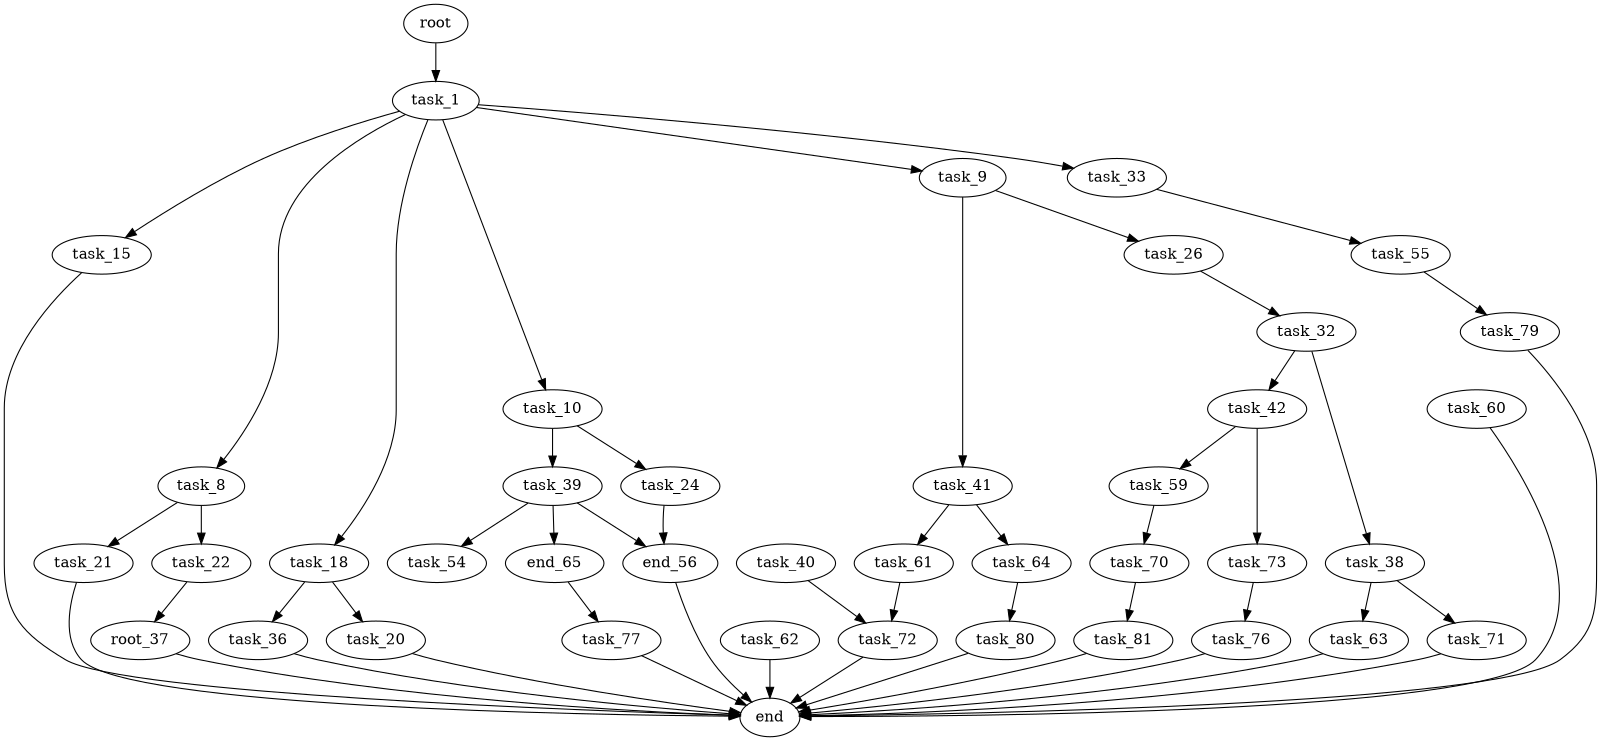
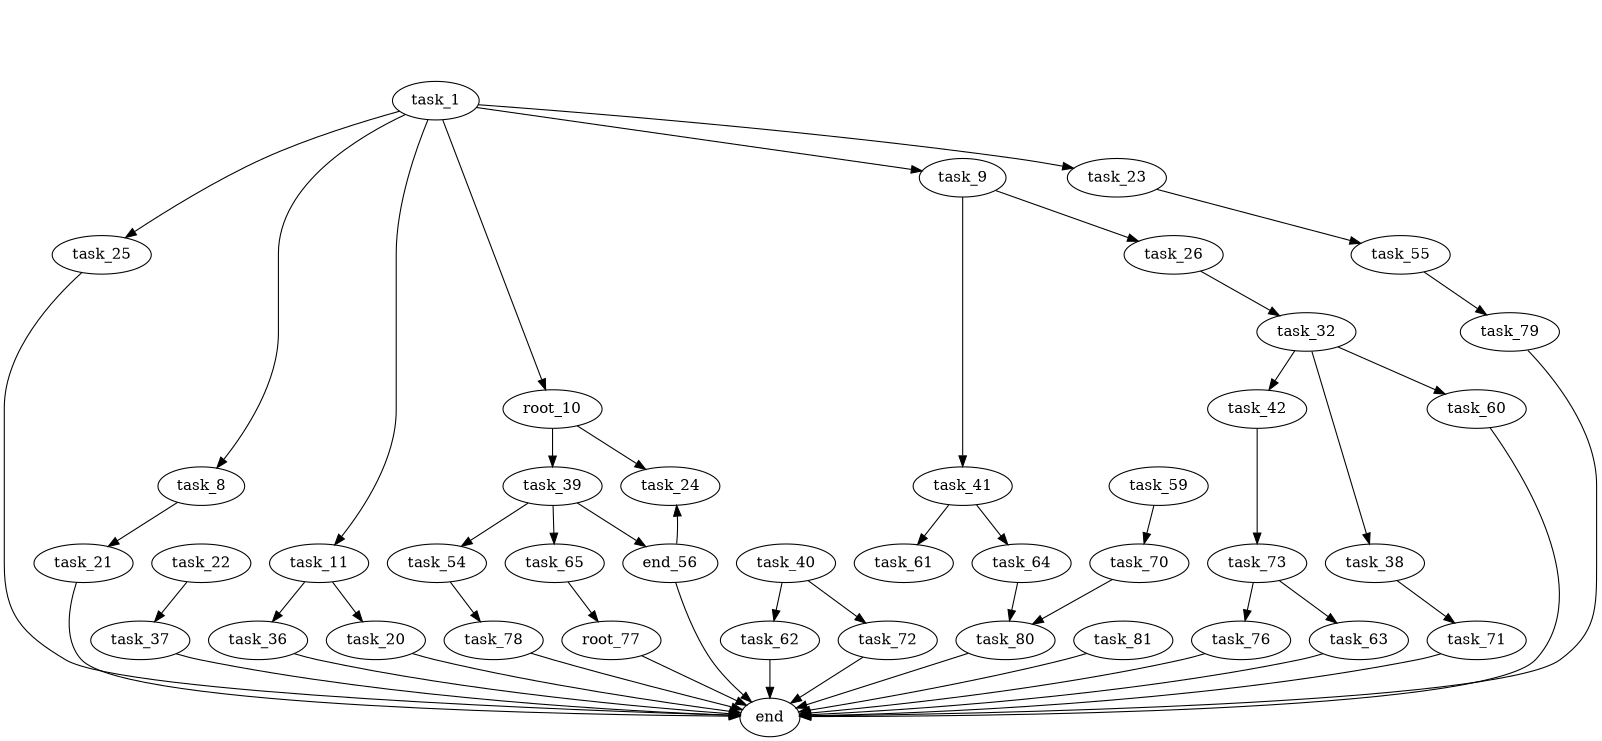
  digraph {
-   root
    task_1
    task_8
    task_9
-   task_10
-   task_11 [label=task_18]
-   task_23 [label=task_33]
-   task_25 [label=task_15]
+   task_10 [label=root_10]
+   task_11
+   task_23
+   task_25
    task_21
    task_22
    task_26
    task_41
    task_24
    task_39
    task_20
    task_36
    task_55
    end
-   task_37 [label=root_37]
+   task_37
    task_32
    task_61
    task_64
    n23 [label=end_56]
    task_54
-   task_65 [label=end_65]
+   task_65
    task_40
    task_62
    task_72
    task_79
    task_38
    task_42
    task_60
    task_63
    task_71
    task_59
    task_73
-   task_77
+   task_78
+   task_77 [label=root_77]
    task_80
    task_70
    task_76
    task_81
-   root -> task_1
    task_1 -> task_8
    task_1 -> task_9
    task_1 -> task_10
    task_1 -> task_11
    task_1 -> task_23
    task_1 -> task_25
    task_8 -> task_21
-   task_8 -> task_22
    task_9 -> task_26
    task_9 -> task_41
    task_10 -> task_24
    task_10 -> task_39
    task_11 -> task_20
    task_11 -> task_36
    task_23 -> task_55
    task_25 -> end
    task_21 -> end
    task_22 -> task_37
    task_26 -> task_32
    task_41 -> task_61
    task_41 -> task_64
-   task_24 -> n23
+   n23 -> task_24
    task_39 -> n23
    task_39 -> task_54
    task_39 -> task_65
    task_20 -> end
    task_36 -> end
    task_55 -> task_79
    task_37 -> end
    task_32 -> task_38
    task_32 -> task_42
-   task_61 -> task_72
+   task_32 -> task_60
    task_64 -> task_80
    n23 -> end
+   task_54 -> task_78
    task_65 -> task_77
+   task_40 -> task_62
    task_40 -> task_72
    task_62 -> end
    task_72 -> end
    task_79 -> end
-   task_38 -> task_63
+   task_73 -> task_63
    task_38 -> task_71
-   task_42 -> task_59
    task_42 -> task_73
    task_60 -> end
    task_63 -> end
    task_71 -> end
    task_59 -> task_70
    task_73 -> task_76
+   task_78 -> end
    task_77 -> end
    task_80 -> end
-   task_70 -> task_81
+   task_70 -> task_80
    task_76 -> end
    task_81 -> end
  }
